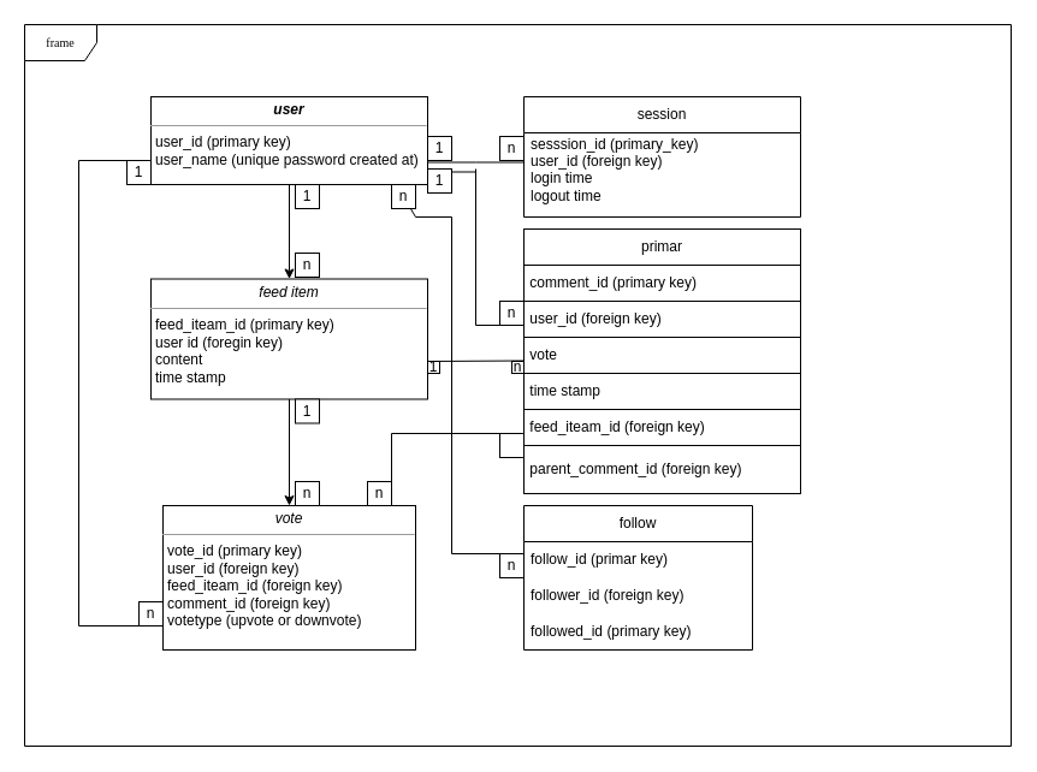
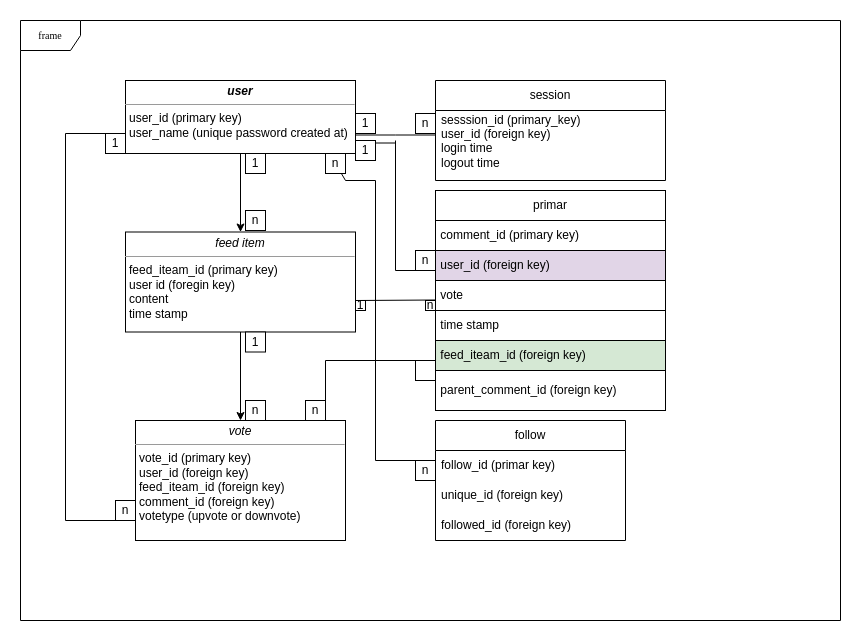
  <mxCell id="0" />
  <mxCell id="1" parent="0" />
  <mxCell id="2" value="frame" style="shape=umlFrame;whiteSpace=wrap;html=1;rounded=0;shadow=0;comic=0;labelBackgroundColor=none;strokeWidth=1;fontFamily=Verdana;fontSize=10;align=center;" vertex="1" parent="1"><mxGeometry x="20" y="20" width="820" height="600" as="geometry" /></mxCell>
  <mxCell id="3" value="" style="edgeStyle=orthogonalEdgeStyle;rounded=0;orthogonalLoop=1;jettySize=auto;html=1;" edge="1" parent="1" source="4" target="6"><mxGeometry relative="1" as="geometry" /></mxCell>
  <mxCell id="4" value="&lt;p style=&quot;margin:0px;margin-top:4px;text-align:center;&quot;&gt;&lt;b&gt;&lt;i&gt;user&lt;/i&gt;&lt;/b&gt;&lt;/p&gt;&lt;hr size=&quot;1&quot;&gt;&lt;p style=&quot;margin:0px;margin-left:4px;&quot;&gt;user_id (primary key)&lt;/p&gt;&lt;p style=&quot;margin:0px;margin-left:4px;&quot;&gt;user_name (unique&amp;nbsp;&lt;span style=&quot;background-color: initial;&quot;&gt;password&amp;nbsp;&lt;/span&gt;&lt;span style=&quot;background-color: initial;&quot;&gt;created at)&lt;/span&gt;&lt;/p&gt;" style="verticalAlign=top;align=left;overflow=fill;fontSize=12;fontFamily=Helvetica;html=1;rounded=0;shadow=0;comic=0;labelBackgroundColor=none;strokeWidth=1" vertex="1" parent="1"><mxGeometry x="125" y="80" width="230" height="73" as="geometry" /></mxCell>
  <mxCell id="5" value="" style="edgeStyle=orthogonalEdgeStyle;rounded=0;orthogonalLoop=1;jettySize=auto;html=1;" edge="1" parent="1" source="6" target="7"><mxGeometry relative="1" as="geometry" /></mxCell>
  <mxCell id="6" value="&lt;p style=&quot;margin:0px;margin-top:4px;text-align:center;&quot;&gt;&lt;i&gt;feed item&lt;/i&gt;&lt;/p&gt;&lt;hr size=&quot;1&quot;&gt;&lt;p style=&quot;margin:0px;margin-left:4px;&quot;&gt;feed_iteam_id (primary key)&lt;/p&gt;&lt;p style=&quot;margin:0px;margin-left:4px;&quot;&gt;user id (foregin key)&lt;/p&gt;&lt;p style=&quot;margin:0px;margin-left:4px;&quot;&gt;content&amp;nbsp;&lt;/p&gt;&lt;p style=&quot;margin:0px;margin-left:4px;&quot;&gt;time stamp&lt;/p&gt;" style="verticalAlign=top;align=left;overflow=fill;fontSize=12;fontFamily=Helvetica;html=1;rounded=0;shadow=0;comic=0;labelBackgroundColor=none;strokeWidth=1" vertex="1" parent="1"><mxGeometry x="125" y="231.5" width="230" height="100" as="geometry" /></mxCell>
  <mxCell id="7" value="&lt;p style=&quot;margin:0px;margin-top:4px;text-align:center;&quot;&gt;&lt;i&gt;vote&lt;/i&gt;&lt;/p&gt;&lt;hr size=&quot;1&quot;&gt;&lt;p style=&quot;margin:0px;margin-left:4px;&quot;&gt;vote_id (primary key)&lt;/p&gt;&lt;p style=&quot;margin:0px;margin-left:4px;&quot;&gt;user_id (foreign key)&lt;/p&gt;&lt;p style=&quot;margin:0px;margin-left:4px;&quot;&gt;feed_iteam_id (foreign key)&lt;/p&gt;&lt;p style=&quot;margin:0px;margin-left:4px;&quot;&gt;comment_id (foreign key)&lt;/p&gt;&lt;p style=&quot;margin:0px;margin-left:4px;&quot;&gt;votetype (upvote or downvote)&lt;/p&gt;" style="verticalAlign=top;align=left;overflow=fill;fontSize=12;fontFamily=Helvetica;html=1;rounded=0;shadow=0;comic=0;labelBackgroundColor=none;strokeWidth=1" vertex="1" parent="1"><mxGeometry x="135" y="420" width="210" height="120" as="geometry" /></mxCell>
  <mxCell id="8" value="1" style="whiteSpace=wrap;html=1;aspect=fixed;" vertex="1" parent="1"><mxGeometry x="105" y="133" width="20" height="20" as="geometry" /></mxCell>
  <mxCell id="9" value="n" style="whiteSpace=wrap;html=1;aspect=fixed;" vertex="1" parent="1"><mxGeometry x="115" y="500" width="20" height="20" as="geometry" /></mxCell>
  <mxCell id="10" value="1" style="whiteSpace=wrap;html=1;aspect=fixed;" vertex="1" parent="1"><mxGeometry x="245" y="153" width="20" height="20" as="geometry" /></mxCell>
  <mxCell id="11" value="n" style="whiteSpace=wrap;html=1;aspect=fixed;" vertex="1" parent="1"><mxGeometry x="245" y="210" width="20" height="20" as="geometry" /></mxCell>
  <mxCell id="12" value="1" style="whiteSpace=wrap;html=1;aspect=fixed;" vertex="1" parent="1"><mxGeometry x="245" y="331.5" width="20" height="20" as="geometry" /></mxCell>
  <mxCell id="13" value="n" style="whiteSpace=wrap;html=1;aspect=fixed;" vertex="1" parent="1"><mxGeometry x="245" y="400" width="20" height="20" as="geometry" /></mxCell>
  <mxCell id="14" value="" style="endArrow=none;html=1;rounded=0;" edge="1" parent="1"><mxGeometry width="50" height="50" relative="1" as="geometry"><mxPoint x="65" y="133" as="sourcePoint" /><mxPoint x="105" y="133" as="targetPoint" /></mxGeometry></mxCell>
  <mxCell id="15" value="" style="endArrow=none;html=1;rounded=0;" edge="1" parent="1"><mxGeometry width="50" height="50" relative="1" as="geometry"><mxPoint x="65" y="520" as="sourcePoint" /><mxPoint x="65" y="133" as="targetPoint" /></mxGeometry></mxCell>
  <mxCell id="16" value="" style="endArrow=none;html=1;rounded=0;" edge="1" parent="1"><mxGeometry width="50" height="50" relative="1" as="geometry"><mxPoint x="65" y="520" as="sourcePoint" /><mxPoint x="115" y="520" as="targetPoint" /></mxGeometry></mxCell>
  <mxCell id="17" value="" style="endArrow=none;html=1;rounded=0;" edge="1" parent="1"><mxGeometry width="50" height="50" relative="1" as="geometry"><mxPoint x="355" y="134.5" as="sourcePoint" /><mxPoint x="435" y="134.5" as="targetPoint" /><Array as="points"><mxPoint x="395" y="134.5" /></Array></mxGeometry></mxCell>
  <mxCell id="18" value="" style="endArrow=none;html=1;rounded=0;" edge="1" parent="1"><mxGeometry width="50" height="50" relative="1" as="geometry"><mxPoint x="355" y="142.5" as="sourcePoint" /><mxPoint x="395" y="142.5" as="targetPoint" /></mxGeometry></mxCell>
  <mxCell id="19" value="" style="endArrow=none;html=1;rounded=0;" edge="1" parent="1" source="42"><mxGeometry width="50" height="50" relative="1" as="geometry"><mxPoint x="345" y="180" as="sourcePoint" /><mxPoint x="345" y="153" as="targetPoint" /></mxGeometry></mxCell>
  <mxCell id="20" value="follow" style="swimlane;fontStyle=0;childLayout=stackLayout;horizontal=1;startSize=30;horizontalStack=0;resizeParent=1;resizeParentMax=0;resizeLast=0;collapsible=1;marginBottom=0;whiteSpace=wrap;html=1;" vertex="1" parent="1"><mxGeometry x="435" y="420" width="190" height="120" as="geometry" /></mxCell>
  <mxCell id="21" value="follow_id (primar key)" style="text;strokeColor=none;fillColor=none;align=left;verticalAlign=middle;spacingLeft=4;spacingRight=4;overflow=hidden;points=[[0,0.5],[1,0.5]];portConstraint=eastwest;rotatable=0;whiteSpace=wrap;html=1;" vertex="1" parent="20"><mxGeometry y="30" width="190" height="30" as="geometry" /></mxCell>
- <mxCell id="22" value="follower_id (foreign key)" style="text;strokeColor=none;fillColor=none;align=left;verticalAlign=middle;spacingLeft=4;spacingRight=4;overflow=hidden;points=[[0,0.5],[1,0.5]];portConstraint=eastwest;rotatable=0;whiteSpace=wrap;html=1;" vertex="1" parent="20"><mxGeometry y="60" width="190" height="30" as="geometry" /></mxCell>
- <mxCell id="23" value="followed_id (primary key)" style="text;strokeColor=none;fillColor=none;align=left;verticalAlign=middle;spacingLeft=4;spacingRight=4;overflow=hidden;points=[[0,0.5],[1,0.5]];portConstraint=eastwest;rotatable=0;whiteSpace=wrap;html=1;" vertex="1" parent="20"><mxGeometry y="90" width="190" height="30" as="geometry" /></mxCell>
+ <mxCell id="22" value="unique_id (foreign key)" style="text;strokeColor=none;fillColor=none;align=left;verticalAlign=middle;spacingLeft=4;spacingRight=4;overflow=hidden;points=[[0,0.5],[1,0.5]];portConstraint=eastwest;rotatable=0;whiteSpace=wrap;html=1;" vertex="1" parent="20"><mxGeometry y="60" width="190" height="30" as="geometry" /></mxCell>
+ <mxCell id="23" value="followed_id (foreign key)" style="text;strokeColor=none;fillColor=none;align=left;verticalAlign=middle;spacingLeft=4;spacingRight=4;overflow=hidden;points=[[0,0.5],[1,0.5]];portConstraint=eastwest;rotatable=0;whiteSpace=wrap;html=1;" vertex="1" parent="20"><mxGeometry y="90" width="190" height="30" as="geometry" /></mxCell>
  <mxCell id="24" value="session" style="swimlane;fontStyle=0;childLayout=stackLayout;horizontal=1;startSize=30;horizontalStack=0;resizeParent=1;resizeParentMax=0;resizeLast=0;collapsible=1;marginBottom=0;whiteSpace=wrap;html=1;" vertex="1" parent="1"><mxGeometry x="435" y="80" width="230" height="100" as="geometry" /></mxCell>
  <mxCell id="25" value="sesssion_id (primary_key)&lt;br&gt;user_id (foreign key)&lt;br&gt;login time&lt;br&gt;logout time&lt;br&gt;&lt;br&gt;&lt;br&gt;&lt;br&gt;&lt;br&gt;" style="text;strokeColor=none;fillColor=none;align=left;verticalAlign=middle;spacingLeft=4;spacingRight=4;overflow=hidden;points=[[0,0.5],[1,0.5]];portConstraint=eastwest;rotatable=0;whiteSpace=wrap;html=1;" vertex="1" parent="24"><mxGeometry y="30" width="230" height="70" as="geometry" /></mxCell>
  <mxCell id="26" value="" style="endArrow=none;html=1;rounded=0;" edge="1" parent="1"><mxGeometry width="50" height="50" relative="1" as="geometry"><mxPoint x="395" y="270" as="sourcePoint" /><mxPoint x="395" y="140" as="targetPoint" /></mxGeometry></mxCell>
  <mxCell id="27" value="" style="endArrow=none;html=1;rounded=0;" edge="1" parent="1"><mxGeometry width="50" height="50" relative="1" as="geometry"><mxPoint x="435" y="270" as="sourcePoint" /><mxPoint x="395" y="270" as="targetPoint" /></mxGeometry></mxCell>
  <mxCell id="28" value="" style="endArrow=none;html=1;rounded=0;" edge="1" parent="1"><mxGeometry width="50" height="50" relative="1" as="geometry"><mxPoint x="375" y="460" as="sourcePoint" /><mxPoint x="375" y="180" as="targetPoint" /></mxGeometry></mxCell>
  <mxCell id="29" value="" style="endArrow=none;html=1;rounded=0;" edge="1" parent="1"><mxGeometry width="50" height="50" relative="1" as="geometry"><mxPoint x="345" y="180" as="sourcePoint" /><mxPoint x="375" y="180" as="targetPoint" /></mxGeometry></mxCell>
  <mxCell id="30" value="" style="endArrow=none;html=1;rounded=0;" edge="1" parent="1"><mxGeometry width="50" height="50" relative="1" as="geometry"><mxPoint x="435" y="460" as="sourcePoint" /><mxPoint x="375" y="460" as="targetPoint" /></mxGeometry></mxCell>
  <mxCell id="31" value="" style="rounded=0;whiteSpace=wrap;html=1;" vertex="1" parent="1"><mxGeometry x="435" y="190" width="230" height="220" as="geometry" /></mxCell>
  <mxCell id="32" value="" style="endArrow=none;html=1;rounded=0;" edge="1" parent="1"><mxGeometry width="50" height="50" relative="1" as="geometry"><mxPoint x="435" y="219.5" as="sourcePoint" /><mxPoint x="665" y="219.5" as="targetPoint" /></mxGeometry></mxCell>
  <mxCell id="33" value="primar" style="rounded=0;whiteSpace=wrap;html=1;" vertex="1" parent="1"><mxGeometry x="435" y="190" width="230" height="30" as="geometry" /></mxCell>
  <mxCell id="34" value="" style="endArrow=none;html=1;rounded=0;" edge="1" parent="1"><mxGeometry width="50" height="50" relative="1" as="geometry"><mxPoint x="355" y="300" as="sourcePoint" /><mxPoint x="435" y="299.5" as="targetPoint" /></mxGeometry></mxCell>
  <mxCell id="35" value="" style="endArrow=none;html=1;rounded=0;" edge="1" parent="1"><mxGeometry width="50" height="50" relative="1" as="geometry"><mxPoint x="325" y="420" as="sourcePoint" /><mxPoint x="325" y="360" as="targetPoint" /></mxGeometry></mxCell>
  <mxCell id="36" value="" style="endArrow=none;html=1;rounded=0;" edge="1" parent="1"><mxGeometry width="50" height="50" relative="1" as="geometry"><mxPoint x="325" y="360" as="sourcePoint" /><mxPoint x="435" y="360" as="targetPoint" /></mxGeometry></mxCell>
  <mxCell id="37" value="1" style="whiteSpace=wrap;html=1;aspect=fixed;" vertex="1" parent="1"><mxGeometry x="355" y="113" width="20" height="20" as="geometry" /></mxCell>
  <mxCell id="38" value="n" style="whiteSpace=wrap;html=1;aspect=fixed;" vertex="1" parent="1"><mxGeometry x="415" y="113" width="20" height="20" as="geometry" /></mxCell>
  <mxCell id="39" value="1" style="whiteSpace=wrap;html=1;aspect=fixed;" vertex="1" parent="1"><mxGeometry x="355" y="140" width="20" height="20" as="geometry" /></mxCell>
  <mxCell id="40" value="n" style="whiteSpace=wrap;html=1;aspect=fixed;" vertex="1" parent="1"><mxGeometry x="415" y="250" width="20" height="20" as="geometry" /></mxCell>
  <mxCell id="41" value="" style="endArrow=none;html=1;rounded=0;" edge="1" parent="1" target="42"><mxGeometry width="50" height="50" relative="1" as="geometry"><mxPoint x="345" y="180" as="sourcePoint" /><mxPoint x="345" y="153" as="targetPoint" /></mxGeometry></mxCell>
  <mxCell id="42" value="n" style="whiteSpace=wrap;html=1;aspect=fixed;" vertex="1" parent="1"><mxGeometry x="325" y="153" width="20" height="20" as="geometry" /></mxCell>
  <mxCell id="43" value="n" style="whiteSpace=wrap;html=1;aspect=fixed;" vertex="1" parent="1"><mxGeometry x="415" y="460" width="20" height="20" as="geometry" /></mxCell>
  <mxCell id="44" value="n" style="whiteSpace=wrap;html=1;aspect=fixed;" vertex="1" parent="1"><mxGeometry x="305" y="400" width="20" height="20" as="geometry" /></mxCell>
  <mxCell id="45" value="" style="whiteSpace=wrap;html=1;aspect=fixed;" vertex="1" parent="1"><mxGeometry x="415" y="360" width="20" height="20" as="geometry" /></mxCell>
  <mxCell id="46" value="1" style="whiteSpace=wrap;html=1;aspect=fixed;" vertex="1" parent="1"><mxGeometry x="355" y="300" width="10" height="10" as="geometry" /></mxCell>
  <mxCell id="47" value="n" style="whiteSpace=wrap;html=1;aspect=fixed;" vertex="1" parent="1"><mxGeometry x="425" y="300" width="10" height="10" as="geometry" /></mxCell>
  <mxCell id="48" value="&amp;nbsp;comment_id (primary key)" style="rounded=0;whiteSpace=wrap;html=1;align=left;" vertex="1" parent="1"><mxGeometry x="435" y="220" width="230" height="30" as="geometry" /></mxCell>
- <mxCell id="49" value="&amp;nbsp;user_id (foreign key)" style="rounded=0;whiteSpace=wrap;html=1;align=left;" vertex="1" parent="1"><mxGeometry x="435" y="250" width="230" height="30" as="geometry" /></mxCell>
+ <mxCell id="49" value="&amp;nbsp;user_id (foreign key)" style="rounded=0;whiteSpace=wrap;html=1;align=left;fillColor=#e1d5e7;" vertex="1" parent="1"><mxGeometry x="435" y="250" width="230" height="30" as="geometry" /></mxCell>
  <mxCell id="50" value="&amp;nbsp;vote" style="rounded=0;whiteSpace=wrap;html=1;align=left;" vertex="1" parent="1"><mxGeometry x="435" y="280" width="230" height="30" as="geometry" /></mxCell>
  <mxCell id="51" value="&amp;nbsp;time stamp" style="rounded=0;whiteSpace=wrap;html=1;align=left;" vertex="1" parent="1"><mxGeometry x="435" y="310" width="230" height="30" as="geometry" /></mxCell>
- <mxCell id="52" value="&amp;nbsp;feed_iteam_id (foreign key)" style="rounded=0;whiteSpace=wrap;html=1;align=left;" vertex="1" parent="1"><mxGeometry x="435" y="340" width="230" height="30" as="geometry" /></mxCell>
+ <mxCell id="52" value="&amp;nbsp;feed_iteam_id (foreign key)" style="rounded=0;whiteSpace=wrap;html=1;align=left;fillColor=#d5e8d4;" vertex="1" parent="1"><mxGeometry x="435" y="340" width="230" height="30" as="geometry" /></mxCell>
  <mxCell id="53" value="&amp;nbsp;parent_comment_id (foreign key)" style="rounded=0;whiteSpace=wrap;html=1;align=left;" vertex="1" parent="1"><mxGeometry x="435" y="370" width="230" height="40" as="geometry" /></mxCell>
